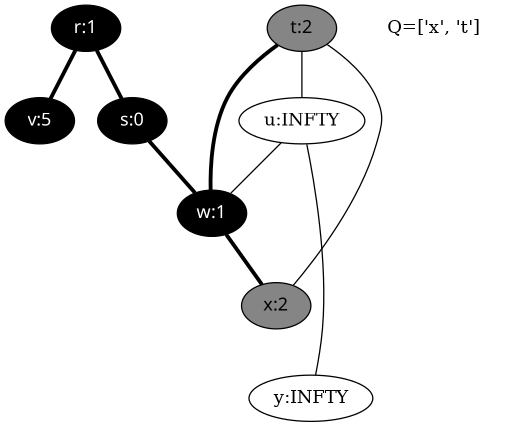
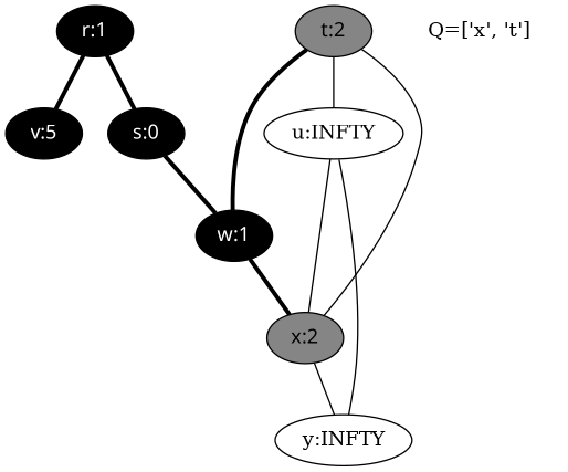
  graph {
    node [fillcolor=black fontname="time-bold" style=filled]
    edge [penwidth=3]
    n1 [fontcolor=white label="r:1"]
    n2 [fontcolor=white label="s:0"]
    n3 [fontcolor=white label="v:5"]
    n4 [fontcolor=white label="w:1"]
    n5 [fillcolor=gray52 label="x:2"]
    n6 [fillcolor=gray52 label="t:2"]
    n7 [label="u:INFTY" fillcolor="" fontname="" style=""]
    n8 [label="y:INFTY" fillcolor="" fontname="" style=""]
    n9 [color=white label="Q=['x', 't']" fillcolor="" fontname="" style=""]
    n1 -- n2
    n1 -- n3
    n2 -- n4
    n4 -- n5
+   n5 -- n8 [penwidth=1]
    n6 -- n4
    n6 -- n5 [penwidth=1]
    n6 -- n7 [penwidth=1]
-   n7 -- n4 [penwidth=1]
+   n7 -- n5 [penwidth=1]
    n7 -- n8 [penwidth=1]
  }
